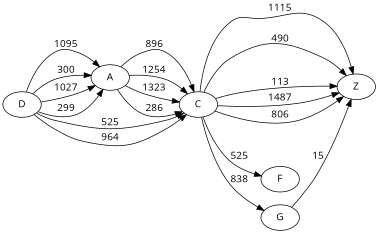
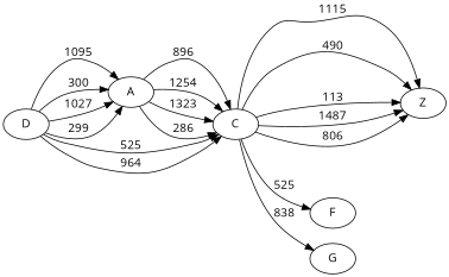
  digraph {
    fontname="Open Sans"
    rankdir=LR
    node [fontname="Open Sans"]
    edge [fontname="Open Sans"]
    D
    A
    C
    Z
    F
    G
    D -> A [label=1095]
    D -> A [label=300]
    D -> A [label=1027]
    D -> A [label=299]
    D -> C [label=525]
    D -> C [label=964]
    A -> C [label=896]
    A -> C [label=1254]
    A -> C [label=1323]
    A -> C [label=286]
    C -> Z [label=1115]
    C -> Z [label=490]
    C -> Z [label=113]
    C -> Z [label=1487]
    C -> Z [label=806]
    C -> F [label=525]
    C -> G [label=838]
-   G -> Z [label=15]
  }
